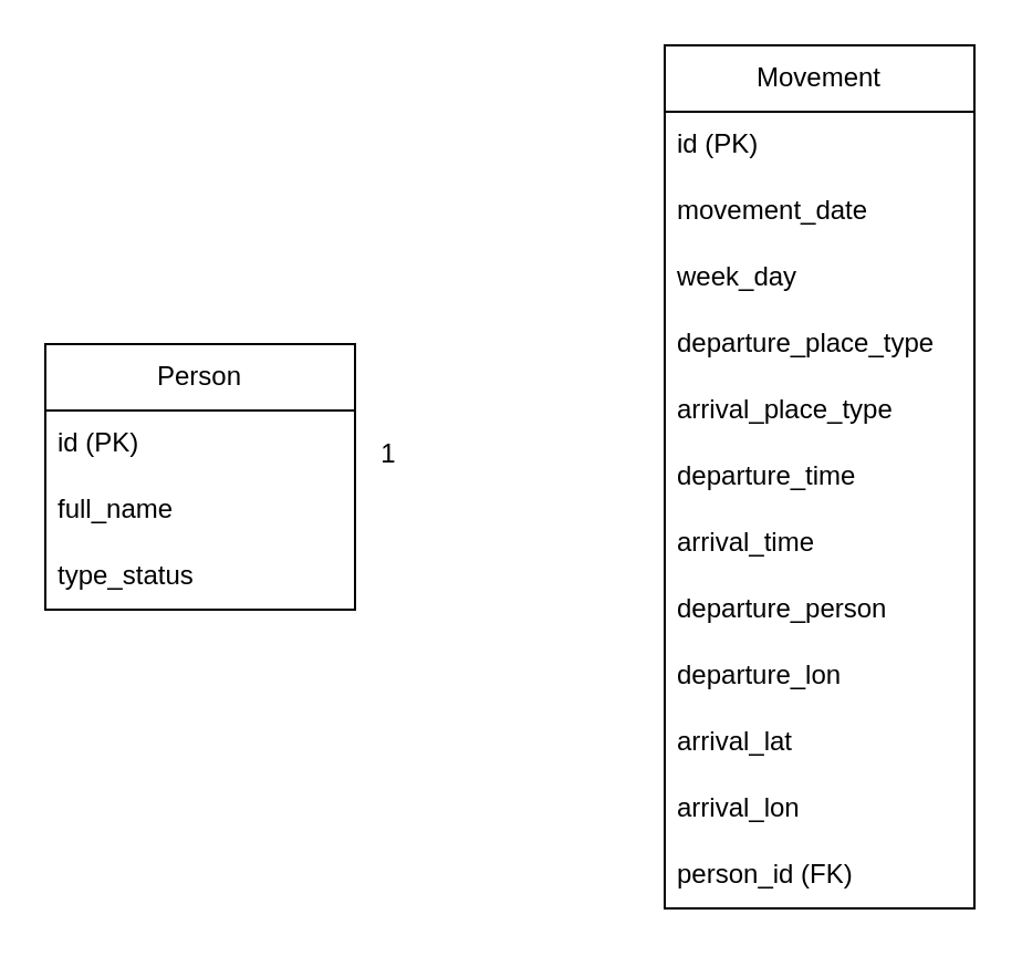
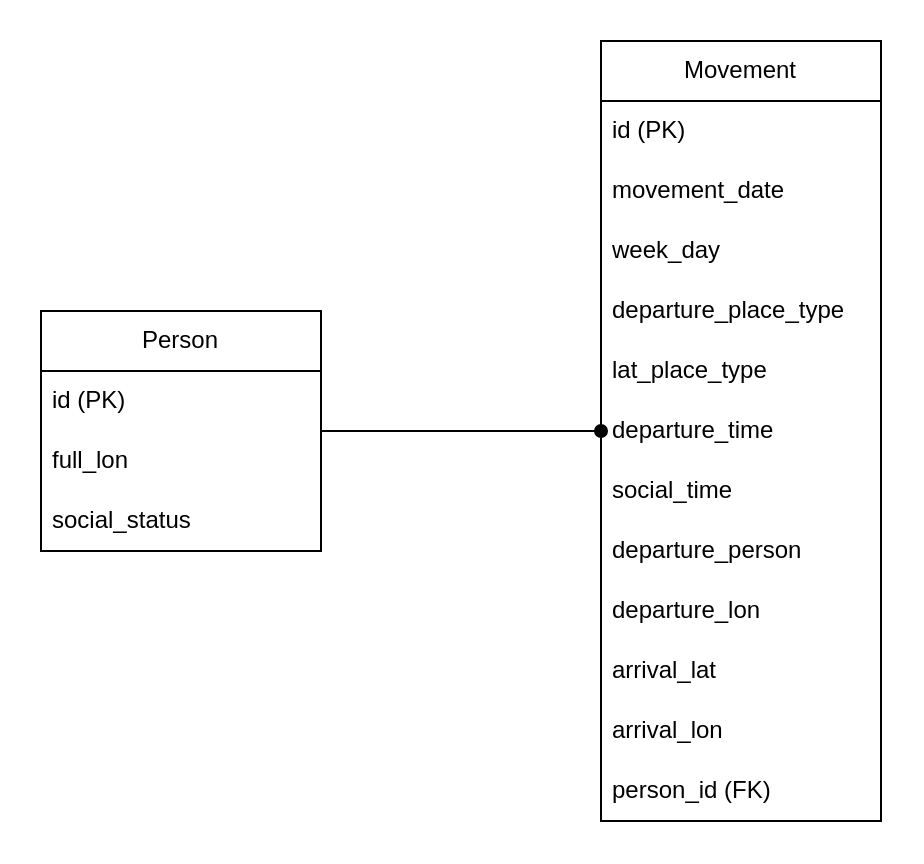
  <mxCell id="0" />
  <mxCell id="1" parent="0" />
  <mxCell id="2" value="Person" style="swimlane;fontStyle=0;childLayout=stackLayout;horizontal=1;startSize=30;horizontalStack=0;resizeParent=1;resizeParentMax=0;resizeLast=0;collapsible=1;marginBottom=0;whiteSpace=wrap;html=1;" parent="1" vertex="1"><mxGeometry x="20" y="155" width="140" height="120" as="geometry" /></mxCell>
  <mxCell id="3" value="id (PK)" style="text;strokeColor=none;fillColor=none;align=left;verticalAlign=middle;spacingLeft=4;spacingRight=4;overflow=hidden;points=[[0,0.5],[1,0.5]];portConstraint=eastwest;rotatable=0;whiteSpace=wrap;html=1;" parent="2" vertex="1"><mxGeometry y="30" width="140" height="30" as="geometry" /></mxCell>
- <mxCell id="4" value="full_name" style="text;strokeColor=none;fillColor=none;align=left;verticalAlign=middle;spacingLeft=4;spacingRight=4;overflow=hidden;points=[[0,0.5],[1,0.5]];portConstraint=eastwest;rotatable=0;whiteSpace=wrap;html=1;" parent="2" vertex="1"><mxGeometry y="60" width="140" height="30" as="geometry" /></mxCell>
- <mxCell id="5" value="type_status" style="text;strokeColor=none;fillColor=none;align=left;verticalAlign=middle;spacingLeft=4;spacingRight=4;overflow=hidden;points=[[0,0.5],[1,0.5]];portConstraint=eastwest;rotatable=0;whiteSpace=wrap;html=1;" parent="2" vertex="1"><mxGeometry y="90" width="140" height="30" as="geometry" /></mxCell>
+ <mxCell id="4" value="full_lon" style="text;strokeColor=none;fillColor=none;align=left;verticalAlign=middle;spacingLeft=4;spacingRight=4;overflow=hidden;points=[[0,0.5],[1,0.5]];portConstraint=eastwest;rotatable=0;whiteSpace=wrap;html=1;" parent="2" vertex="1"><mxGeometry y="60" width="140" height="30" as="geometry" /></mxCell>
+ <mxCell id="5" value="social_status" style="text;strokeColor=none;fillColor=none;align=left;verticalAlign=middle;spacingLeft=4;spacingRight=4;overflow=hidden;points=[[0,0.5],[1,0.5]];portConstraint=eastwest;rotatable=0;whiteSpace=wrap;html=1;" parent="2" vertex="1"><mxGeometry y="90" width="140" height="30" as="geometry" /></mxCell>
+ <mxCell id="6" style="edgeStyle=orthogonalEdgeStyle;rounded=0;orthogonalLoop=1;jettySize=auto;html=1;endArrow=none;endFill=0;startArrow=oval;startFill=1;" edge="1" parent="1" source="7" target="2"><mxGeometry relative="1" as="geometry" /></mxCell>
  <mxCell id="7" value="Movement" style="swimlane;fontStyle=0;childLayout=stackLayout;horizontal=1;startSize=30;horizontalStack=0;resizeParent=1;resizeParentMax=0;resizeLast=0;collapsible=1;marginBottom=0;whiteSpace=wrap;html=1;" vertex="1" parent="1"><mxGeometry x="300" y="20" width="140" height="390" as="geometry" /></mxCell>
  <mxCell id="8" value="id (PK)" style="text;strokeColor=none;fillColor=none;align=left;verticalAlign=middle;spacingLeft=4;spacingRight=4;overflow=hidden;points=[[0,0.5],[1,0.5]];portConstraint=eastwest;rotatable=0;whiteSpace=wrap;html=1;" vertex="1" parent="7"><mxGeometry y="30" width="140" height="30" as="geometry" /></mxCell>
  <mxCell id="9" value="movement_date" style="text;strokeColor=none;fillColor=none;align=left;verticalAlign=middle;spacingLeft=4;spacingRight=4;overflow=hidden;points=[[0,0.5],[1,0.5]];portConstraint=eastwest;rotatable=0;whiteSpace=wrap;html=1;" vertex="1" parent="7"><mxGeometry y="60" width="140" height="30" as="geometry" /></mxCell>
  <mxCell id="10" value="week_day" style="text;strokeColor=none;fillColor=none;align=left;verticalAlign=middle;spacingLeft=4;spacingRight=4;overflow=hidden;points=[[0,0.5],[1,0.5]];portConstraint=eastwest;rotatable=0;whiteSpace=wrap;html=1;" vertex="1" parent="7"><mxGeometry y="90" width="140" height="30" as="geometry" /></mxCell>
  <mxCell id="11" value="departure_place_type" style="text;strokeColor=none;fillColor=none;align=left;verticalAlign=middle;spacingLeft=4;spacingRight=4;overflow=hidden;points=[[0,0.5],[1,0.5]];portConstraint=eastwest;rotatable=0;whiteSpace=wrap;html=1;" vertex="1" parent="7"><mxGeometry y="120" width="140" height="30" as="geometry" /></mxCell>
- <mxCell id="12" value="arrival_place_type" style="text;strokeColor=none;fillColor=none;align=left;verticalAlign=middle;spacingLeft=4;spacingRight=4;overflow=hidden;points=[[0,0.5],[1,0.5]];portConstraint=eastwest;rotatable=0;whiteSpace=wrap;html=1;" vertex="1" parent="7"><mxGeometry y="150" width="140" height="30" as="geometry" /></mxCell>
+ <mxCell id="12" value="lat_place_type" style="text;strokeColor=none;fillColor=none;align=left;verticalAlign=middle;spacingLeft=4;spacingRight=4;overflow=hidden;points=[[0,0.5],[1,0.5]];portConstraint=eastwest;rotatable=0;whiteSpace=wrap;html=1;" vertex="1" parent="7"><mxGeometry y="150" width="140" height="30" as="geometry" /></mxCell>
  <mxCell id="13" value="departure_time" style="text;strokeColor=none;fillColor=none;align=left;verticalAlign=middle;spacingLeft=4;spacingRight=4;overflow=hidden;points=[[0,0.5],[1,0.5]];portConstraint=eastwest;rotatable=0;whiteSpace=wrap;html=1;" vertex="1" parent="7"><mxGeometry y="180" width="140" height="30" as="geometry" /></mxCell>
- <mxCell id="14" value="arrival_time" style="text;strokeColor=none;fillColor=none;align=left;verticalAlign=middle;spacingLeft=4;spacingRight=4;overflow=hidden;points=[[0,0.5],[1,0.5]];portConstraint=eastwest;rotatable=0;whiteSpace=wrap;html=1;" vertex="1" parent="7"><mxGeometry y="210" width="140" height="30" as="geometry" /></mxCell>
+ <mxCell id="14" value="social_time" style="text;strokeColor=none;fillColor=none;align=left;verticalAlign=middle;spacingLeft=4;spacingRight=4;overflow=hidden;points=[[0,0.5],[1,0.5]];portConstraint=eastwest;rotatable=0;whiteSpace=wrap;html=1;" vertex="1" parent="7"><mxGeometry y="210" width="140" height="30" as="geometry" /></mxCell>
  <mxCell id="15" value="departure_person" style="text;strokeColor=none;fillColor=none;align=left;verticalAlign=middle;spacingLeft=4;spacingRight=4;overflow=hidden;points=[[0,0.5],[1,0.5]];portConstraint=eastwest;rotatable=0;whiteSpace=wrap;html=1;" vertex="1" parent="7"><mxGeometry y="240" width="140" height="30" as="geometry" /></mxCell>
  <mxCell id="16" value="departure_lon" style="text;strokeColor=none;fillColor=none;align=left;verticalAlign=middle;spacingLeft=4;spacingRight=4;overflow=hidden;points=[[0,0.5],[1,0.5]];portConstraint=eastwest;rotatable=0;whiteSpace=wrap;html=1;" vertex="1" parent="7"><mxGeometry y="270" width="140" height="30" as="geometry" /></mxCell>
  <mxCell id="17" value="arrival_lat" style="text;strokeColor=none;fillColor=none;align=left;verticalAlign=middle;spacingLeft=4;spacingRight=4;overflow=hidden;points=[[0,0.5],[1,0.5]];portConstraint=eastwest;rotatable=0;whiteSpace=wrap;html=1;" vertex="1" parent="7"><mxGeometry y="300" width="140" height="30" as="geometry" /></mxCell>
  <mxCell id="18" value="arrival_lon" style="text;strokeColor=none;fillColor=none;align=left;verticalAlign=middle;spacingLeft=4;spacingRight=4;overflow=hidden;points=[[0,0.5],[1,0.5]];portConstraint=eastwest;rotatable=0;whiteSpace=wrap;html=1;" vertex="1" parent="7"><mxGeometry y="330" width="140" height="30" as="geometry" /></mxCell>
  <mxCell id="19" value="person_id (FK)" style="text;strokeColor=none;fillColor=none;align=left;verticalAlign=middle;spacingLeft=4;spacingRight=4;overflow=hidden;points=[[0,0.5],[1,0.5]];portConstraint=eastwest;rotatable=0;whiteSpace=wrap;html=1;" vertex="1" parent="7"><mxGeometry y="360" width="140" height="30" as="geometry" /></mxCell>
- <mxCell id="20" value="1" style="text;html=1;align=center;verticalAlign=middle;resizable=0;points=[];autosize=1;strokeColor=none;fillColor=none;" vertex="1" parent="1"><mxGeometry x="160" y="190" width="30" height="30" as="geometry" /></mxCell>
